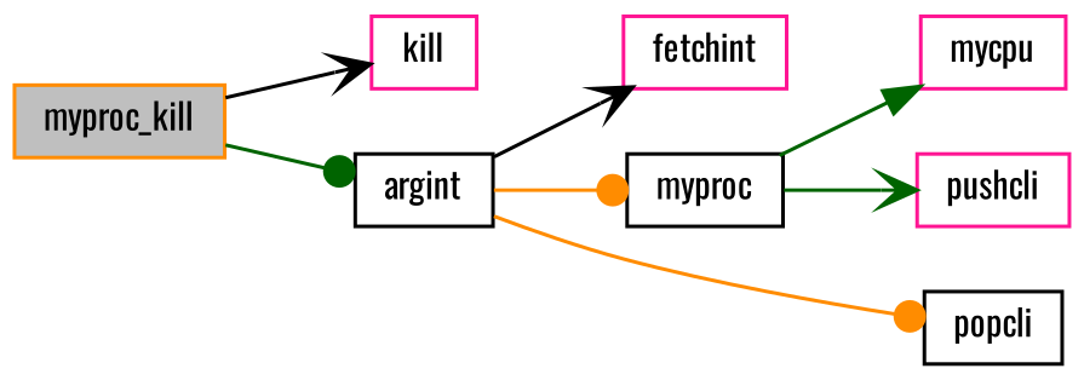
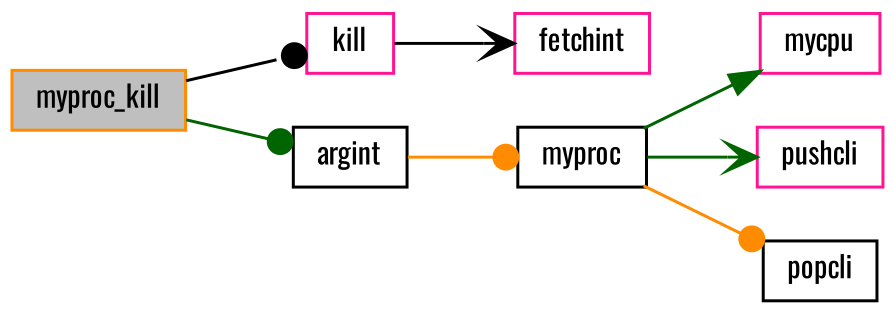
  digraph {
    fontname=Oswald
    rankdir=LR
    node [color=deeppink fillcolor=white fontname=Oswald fontsize=10 shape=record style=filled]
    edge [arrowhead=dot color=darkgreen fontname=Oswald fontsize=10 labelfontname=Helvetica labelfontsize=10 style=solid]
    n1 [color=darkorange fillcolor=grey75 fontcolor=black height=0.2 label=myproc_kill width=0.4]
    n2 [color=black height=0.2 label=argint width=0.4]
    n3 [height=0.2 label=kill width=0.4]
    n4 [height=0.2 label=fetchint width=0.4]
    n5 [color=black height=0.2 label=myproc width=0.4]
    n6 [height=0.2 label=mycpu width=0.4]
    n7 [color=black height=0.2 label=popcli width=0.4]
    n8 [height=0.2 label=pushcli width=0.4]
    n1 -> n2
-   n1 -> n3 [arrowhead=vee color=black]
-   n2 -> n4 [arrowhead=vee color=black]
+   n1 -> n3 [color=black]
+   n3 -> n4 [arrowhead=vee color=black]
    n2 -> n5 [color=darkorange]
    n5 -> n6 [arrowhead=normal]
-   n2 -> n7 [color=darkorange]
+   n5 -> n7 [color=darkorange]
    n5 -> n8 [arrowhead=vee]
  }
